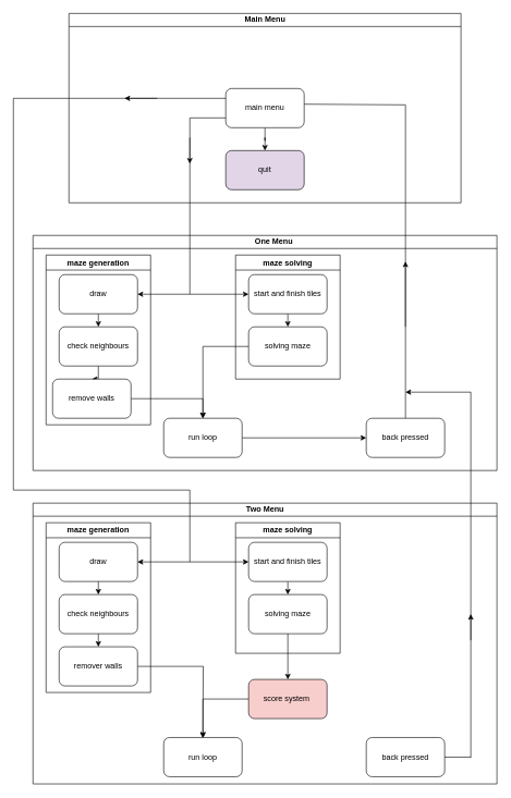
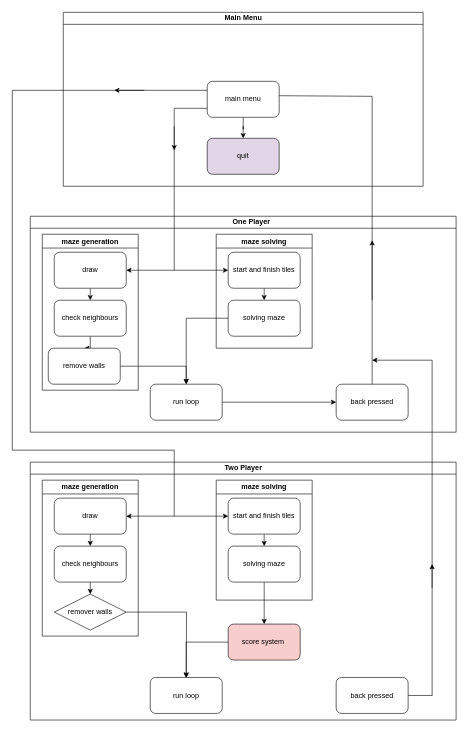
  <mxCell id="0" />
  <mxCell id="1" parent="0" />
  <mxCell id="2" value="Main Menu" style="swimlane;html=1;startSize=20;horizontal=1;containerType=tree;glass=0;" parent="1" vertex="1"><mxGeometry x="105" y="20" width="600" height="290" as="geometry" /></mxCell>
  <mxCell id="3" style="edgeStyle=orthogonalEdgeStyle;rounded=0;orthogonalLoop=1;jettySize=auto;html=1;entryX=0.5;entryY=0;entryDx=0;entryDy=0;" edge="1" parent="2" source="4" target="5"><mxGeometry relative="1" as="geometry" /></mxCell>
  <mxCell id="4" value="main menu" style="rounded=1;whiteSpace=wrap;html=1;" vertex="1" parent="2"><mxGeometry x="240" y="115" width="120" height="60" as="geometry" /></mxCell>
  <mxCell id="5" value="quit" style="rounded=1;whiteSpace=wrap;html=1;fillColor=#e1d5e7;" vertex="1" parent="2"><mxGeometry x="240" y="210" width="120" height="60" as="geometry" /></mxCell>
- <mxCell id="6" value="&lt;span style=&quot;white-space: pre;&quot;&gt;&#09;&lt;/span&gt;One Menu" style="swimlane;html=1;startSize=20;horizontal=1;containerType=tree;glass=0;" vertex="1" parent="1"><mxGeometry x="50" y="360" width="710" height="360" as="geometry" /></mxCell>
+ <mxCell id="6" value="&lt;span style=&quot;white-space: pre;&quot;&gt;&#09;&lt;/span&gt;One Player" style="swimlane;html=1;startSize=20;horizontal=1;containerType=tree;glass=0;" vertex="1" parent="1"><mxGeometry x="50" y="360" width="710" height="360" as="geometry" /></mxCell>
  <mxCell id="7" style="edgeStyle=orthogonalEdgeStyle;rounded=0;orthogonalLoop=1;jettySize=auto;html=1;exitX=0.5;exitY=1;exitDx=0;exitDy=0;entryX=0.5;entryY=0;entryDx=0;entryDy=0;" edge="1" parent="6" source="8" target="10"><mxGeometry relative="1" as="geometry" /></mxCell>
  <mxCell id="8" value="draw" style="rounded=1;whiteSpace=wrap;html=1;" vertex="1" parent="6"><mxGeometry x="40" y="60" width="120" height="60" as="geometry" /></mxCell>
  <mxCell id="9" style="edgeStyle=orthogonalEdgeStyle;rounded=0;orthogonalLoop=1;jettySize=auto;html=1;" edge="1" parent="6" source="10" target="12"><mxGeometry relative="1" as="geometry" /></mxCell>
  <mxCell id="10" value="check neighbours" style="rounded=1;whiteSpace=wrap;html=1;" vertex="1" parent="6"><mxGeometry x="40" y="140" width="120" height="60" as="geometry" /></mxCell>
  <mxCell id="11" style="edgeStyle=orthogonalEdgeStyle;rounded=0;orthogonalLoop=1;jettySize=auto;html=1;entryX=0.5;entryY=0;entryDx=0;entryDy=0;" edge="1" parent="6" source="12" target="14"><mxGeometry relative="1" as="geometry" /></mxCell>
  <mxCell id="12" value="remove walls" style="rounded=1;whiteSpace=wrap;html=1;" vertex="1" parent="6"><mxGeometry x="30" y="220" width="120" height="60" as="geometry" /></mxCell>
  <mxCell id="13" style="edgeStyle=orthogonalEdgeStyle;rounded=0;orthogonalLoop=1;jettySize=auto;html=1;" edge="1" parent="6" source="14" target="19"><mxGeometry relative="1" as="geometry" /></mxCell>
  <mxCell id="14" value="run loop" style="rounded=1;whiteSpace=wrap;html=1;" vertex="1" parent="6"><mxGeometry x="200" y="280" width="120" height="60" as="geometry" /></mxCell>
  <mxCell id="15" style="edgeStyle=orthogonalEdgeStyle;rounded=0;orthogonalLoop=1;jettySize=auto;html=1;exitX=0.5;exitY=1;exitDx=0;exitDy=0;entryX=0.5;entryY=0;entryDx=0;entryDy=0;" edge="1" parent="6" source="16" target="18"><mxGeometry relative="1" as="geometry" /></mxCell>
  <mxCell id="16" value="start and finish tiles" style="rounded=1;whiteSpace=wrap;html=1;" vertex="1" parent="6"><mxGeometry x="330" y="60" width="120" height="60" as="geometry" /></mxCell>
  <mxCell id="17" style="edgeStyle=orthogonalEdgeStyle;rounded=0;orthogonalLoop=1;jettySize=auto;html=1;entryX=0.5;entryY=0;entryDx=0;entryDy=0;" edge="1" parent="6" source="18" target="14"><mxGeometry relative="1" as="geometry" /></mxCell>
  <mxCell id="18" value="solving maze" style="rounded=1;whiteSpace=wrap;html=1;" vertex="1" parent="6"><mxGeometry x="330" y="140" width="120" height="60" as="geometry" /></mxCell>
  <mxCell id="19" value="back pressed" style="rounded=1;whiteSpace=wrap;html=1;" vertex="1" parent="6"><mxGeometry x="510" y="280" width="120" height="60" as="geometry" /></mxCell>
  <mxCell id="20" value="" style="endArrow=classic;startArrow=classic;html=1;rounded=0;entryX=0;entryY=0.5;entryDx=0;entryDy=0;" edge="1" parent="6" source="8" target="16"><mxGeometry width="50" height="50" relative="1" as="geometry"><mxPoint x="200" y="70" as="sourcePoint" /><mxPoint x="270" y="70" as="targetPoint" /></mxGeometry></mxCell>
  <mxCell id="21" value="maze generation" style="swimlane;whiteSpace=wrap;html=1;" vertex="1" parent="6"><mxGeometry x="20" y="30" width="160" height="260" as="geometry" /></mxCell>
  <mxCell id="22" value="maze solving" style="swimlane;whiteSpace=wrap;html=1;" vertex="1" parent="6"><mxGeometry x="310" y="30" width="160" height="190" as="geometry" /></mxCell>
- <mxCell id="23" value="Two Menu" style="swimlane;html=1;startSize=20;horizontal=1;containerType=tree;glass=0;" vertex="1" parent="1"><mxGeometry x="50" y="770" width="710" height="430" as="geometry" /></mxCell>
+ <mxCell id="23" value="Two Player" style="swimlane;html=1;startSize=20;horizontal=1;containerType=tree;glass=0;" vertex="1" parent="1"><mxGeometry x="50" y="770" width="710" height="430" as="geometry" /></mxCell>
  <mxCell id="24" value="maze generation" style="swimlane;whiteSpace=wrap;html=1;startSize=23;" vertex="1" parent="23"><mxGeometry x="20" y="30" width="160" height="260" as="geometry" /></mxCell>
  <mxCell id="25" value="draw" style="rounded=1;whiteSpace=wrap;html=1;" vertex="1" parent="24"><mxGeometry x="20" y="30" width="120" height="60" as="geometry" /></mxCell>
  <mxCell id="26" value="check neighbours" style="rounded=1;whiteSpace=wrap;html=1;" vertex="1" parent="24"><mxGeometry x="20" y="110" width="120" height="60" as="geometry" /></mxCell>
  <mxCell id="27" style="edgeStyle=orthogonalEdgeStyle;rounded=0;orthogonalLoop=1;jettySize=auto;html=1;exitX=0.5;exitY=1;exitDx=0;exitDy=0;entryX=0.5;entryY=0;entryDx=0;entryDy=0;" edge="1" parent="24" source="25" target="26"><mxGeometry relative="1" as="geometry" /></mxCell>
  <mxCell id="28" style="edgeStyle=orthogonalEdgeStyle;rounded=0;orthogonalLoop=1;jettySize=auto;html=1;exitX=1;exitY=0.5;exitDx=0;exitDy=0;" edge="1" parent="24" source="29"><mxGeometry relative="1" as="geometry"><mxPoint x="240" y="330" as="targetPoint" /></mxGeometry></mxCell>
- <mxCell id="29" value="remover walls" style="rounded=1;whiteSpace=wrap;html=1;" vertex="1" parent="24"><mxGeometry x="20" y="190" width="120" height="60" as="geometry" /></mxCell>
+ <mxCell id="29" value="remover walls" style="rhombus;whiteSpace=wrap;html=1;" vertex="1" parent="24"><mxGeometry x="20" y="190" width="120" height="60" as="geometry" /></mxCell>
  <mxCell id="30" style="edgeStyle=orthogonalEdgeStyle;rounded=0;orthogonalLoop=1;jettySize=auto;html=1;exitX=0.5;exitY=1;exitDx=0;exitDy=0;entryX=0.5;entryY=0;entryDx=0;entryDy=0;" edge="1" parent="24" source="26" target="29"><mxGeometry relative="1" as="geometry" /></mxCell>
  <mxCell id="31" value="maze solving" style="swimlane;whiteSpace=wrap;html=1;" vertex="1" parent="23"><mxGeometry x="310" y="30" width="160" height="200" as="geometry" /></mxCell>
  <mxCell id="32" style="edgeStyle=orthogonalEdgeStyle;rounded=0;orthogonalLoop=1;jettySize=auto;html=1;exitX=0.5;exitY=1;exitDx=0;exitDy=0;entryX=0.5;entryY=0;entryDx=0;entryDy=0;" edge="1" parent="31" source="33" target="34"><mxGeometry relative="1" as="geometry" /></mxCell>
  <mxCell id="33" value="start and finish tiles" style="rounded=1;whiteSpace=wrap;html=1;" vertex="1" parent="31"><mxGeometry x="20" y="30" width="120" height="60" as="geometry" /></mxCell>
  <mxCell id="34" value="solving maze" style="rounded=1;whiteSpace=wrap;html=1;" vertex="1" parent="31"><mxGeometry x="20" y="110" width="120" height="60" as="geometry" /></mxCell>
  <mxCell id="35" style="edgeStyle=orthogonalEdgeStyle;rounded=0;orthogonalLoop=1;jettySize=auto;html=1;entryX=0.5;entryY=0;entryDx=0;entryDy=0;" edge="1" parent="23" source="36" target="37"><mxGeometry relative="1" as="geometry" /></mxCell>
  <mxCell id="36" value="score system&amp;nbsp;" style="rounded=1;whiteSpace=wrap;html=1;fillColor=#f8cecc;" vertex="1" parent="23"><mxGeometry x="330" y="270" width="120" height="60" as="geometry" /></mxCell>
  <mxCell id="37" value="run loop" style="rounded=1;whiteSpace=wrap;html=1;" vertex="1" parent="23"><mxGeometry x="200" y="359" width="120" height="60" as="geometry" /></mxCell>
  <mxCell id="38" style="edgeStyle=orthogonalEdgeStyle;rounded=0;orthogonalLoop=1;jettySize=auto;html=1;exitX=0.5;exitY=1;exitDx=0;exitDy=0;entryX=0.5;entryY=0;entryDx=0;entryDy=0;" edge="1" parent="23" source="34" target="36"><mxGeometry relative="1" as="geometry" /></mxCell>
  <mxCell id="39" value="" style="endArrow=classic;startArrow=classic;html=1;rounded=0;exitX=1;exitY=0.5;exitDx=0;exitDy=0;entryX=0;entryY=0.5;entryDx=0;entryDy=0;" edge="1" parent="23" source="25" target="33"><mxGeometry width="50" height="50" relative="1" as="geometry"><mxPoint x="220" y="-90" as="sourcePoint" /><mxPoint x="270" y="-140" as="targetPoint" /></mxGeometry></mxCell>
  <mxCell id="40" value="back pressed" style="rounded=1;whiteSpace=wrap;html=1;" vertex="1" parent="23"><mxGeometry x="510" y="359" width="120" height="60" as="geometry" /></mxCell>
  <mxCell id="41" value="" style="endArrow=none;html=1;rounded=0;entryX=0;entryY=0.25;entryDx=0;entryDy=0;" edge="1" parent="1" target="4"><mxGeometry width="50" height="50" relative="1" as="geometry"><mxPoint x="20" y="150" as="sourcePoint" /><mxPoint x="320" y="330" as="targetPoint" /></mxGeometry></mxCell>
  <mxCell id="42" value="" style="endArrow=none;html=1;rounded=0;" edge="1" parent="1"><mxGeometry width="50" height="50" relative="1" as="geometry"><mxPoint x="20" y="150" as="sourcePoint" /><mxPoint x="20" y="750" as="targetPoint" /></mxGeometry></mxCell>
  <mxCell id="43" value="" style="endArrow=none;html=1;rounded=0;" edge="1" parent="1"><mxGeometry width="50" height="50" relative="1" as="geometry"><mxPoint x="20" y="750" as="sourcePoint" /><mxPoint x="290" y="750" as="targetPoint" /></mxGeometry></mxCell>
  <mxCell id="44" value="" style="endArrow=none;html=1;rounded=0;entryX=0;entryY=0.75;entryDx=0;entryDy=0;" edge="1" parent="1" target="4"><mxGeometry width="50" height="50" relative="1" as="geometry"><mxPoint x="290" y="180" as="sourcePoint" /><mxPoint x="320" y="430" as="targetPoint" /></mxGeometry></mxCell>
  <mxCell id="45" value="" style="endArrow=none;html=1;rounded=0;" edge="1" parent="1"><mxGeometry width="50" height="50" relative="1" as="geometry"><mxPoint x="290" y="750" as="sourcePoint" /><mxPoint x="290" y="860" as="targetPoint" /></mxGeometry></mxCell>
  <mxCell id="46" value="" style="endArrow=none;html=1;rounded=0;exitX=0.5;exitY=0;exitDx=0;exitDy=0;" edge="1" parent="1" source="19"><mxGeometry width="50" height="50" relative="1" as="geometry"><mxPoint x="270" y="480" as="sourcePoint" /><mxPoint x="620" y="160" as="targetPoint" /></mxGeometry></mxCell>
  <mxCell id="47" value="" style="endArrow=none;html=1;rounded=0;exitX=1;exitY=0.4;exitDx=0;exitDy=0;exitPerimeter=0;" edge="1" parent="1" source="4"><mxGeometry width="50" height="50" relative="1" as="geometry"><mxPoint x="270" y="480" as="sourcePoint" /><mxPoint x="620" y="160" as="targetPoint" /></mxGeometry></mxCell>
  <mxCell id="48" value="" style="endArrow=classic;html=1;rounded=0;" edge="1" parent="1"><mxGeometry width="50" height="50" relative="1" as="geometry"><mxPoint x="620" y="500" as="sourcePoint" /><mxPoint x="620" y="400" as="targetPoint" /></mxGeometry></mxCell>
  <mxCell id="49" value="" style="endArrow=classic;html=1;rounded=0;" edge="1" parent="1"><mxGeometry width="50" height="50" relative="1" as="geometry"><mxPoint x="240" y="150" as="sourcePoint" /><mxPoint x="190" y="150" as="targetPoint" /></mxGeometry></mxCell>
  <mxCell id="50" value="" style="endArrow=none;html=1;rounded=0;" edge="1" parent="1"><mxGeometry width="50" height="50" relative="1" as="geometry"><mxPoint x="290" y="450" as="sourcePoint" /><mxPoint x="290" y="180" as="targetPoint" /></mxGeometry></mxCell>
  <mxCell id="51" value="" style="endArrow=classic;html=1;rounded=0;" edge="1" parent="1"><mxGeometry width="50" height="50" relative="1" as="geometry"><mxPoint x="290" y="210" as="sourcePoint" /><mxPoint x="290" y="250" as="targetPoint" /></mxGeometry></mxCell>
  <mxCell id="52" value="" style="endArrow=none;html=1;rounded=0;exitX=1;exitY=0.5;exitDx=0;exitDy=0;" edge="1" parent="1" source="40"><mxGeometry width="50" height="50" relative="1" as="geometry"><mxPoint x="270" y="890" as="sourcePoint" /><mxPoint x="720" y="1159" as="targetPoint" /></mxGeometry></mxCell>
  <mxCell id="53" value="" style="endArrow=none;html=1;rounded=0;" edge="1" parent="1"><mxGeometry width="50" height="50" relative="1" as="geometry"><mxPoint x="720" y="1160" as="sourcePoint" /><mxPoint x="720" y="600" as="targetPoint" /></mxGeometry></mxCell>
  <mxCell id="54" value="" style="endArrow=classic;html=1;rounded=0;" edge="1" parent="1"><mxGeometry width="50" height="50" relative="1" as="geometry"><mxPoint x="720" y="600" as="sourcePoint" /><mxPoint x="620" y="600" as="targetPoint" /></mxGeometry></mxCell>
  <mxCell id="55" value="" style="endArrow=classic;html=1;rounded=0;" edge="1" parent="1"><mxGeometry width="50" height="50" relative="1" as="geometry"><mxPoint x="720" y="980" as="sourcePoint" /><mxPoint x="720" y="940" as="targetPoint" /></mxGeometry></mxCell>
